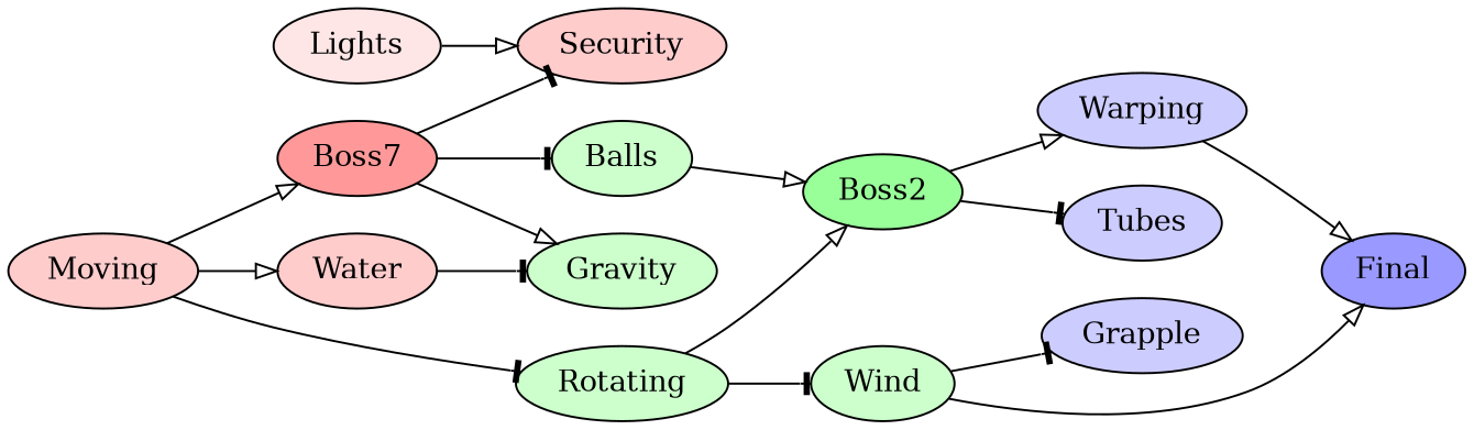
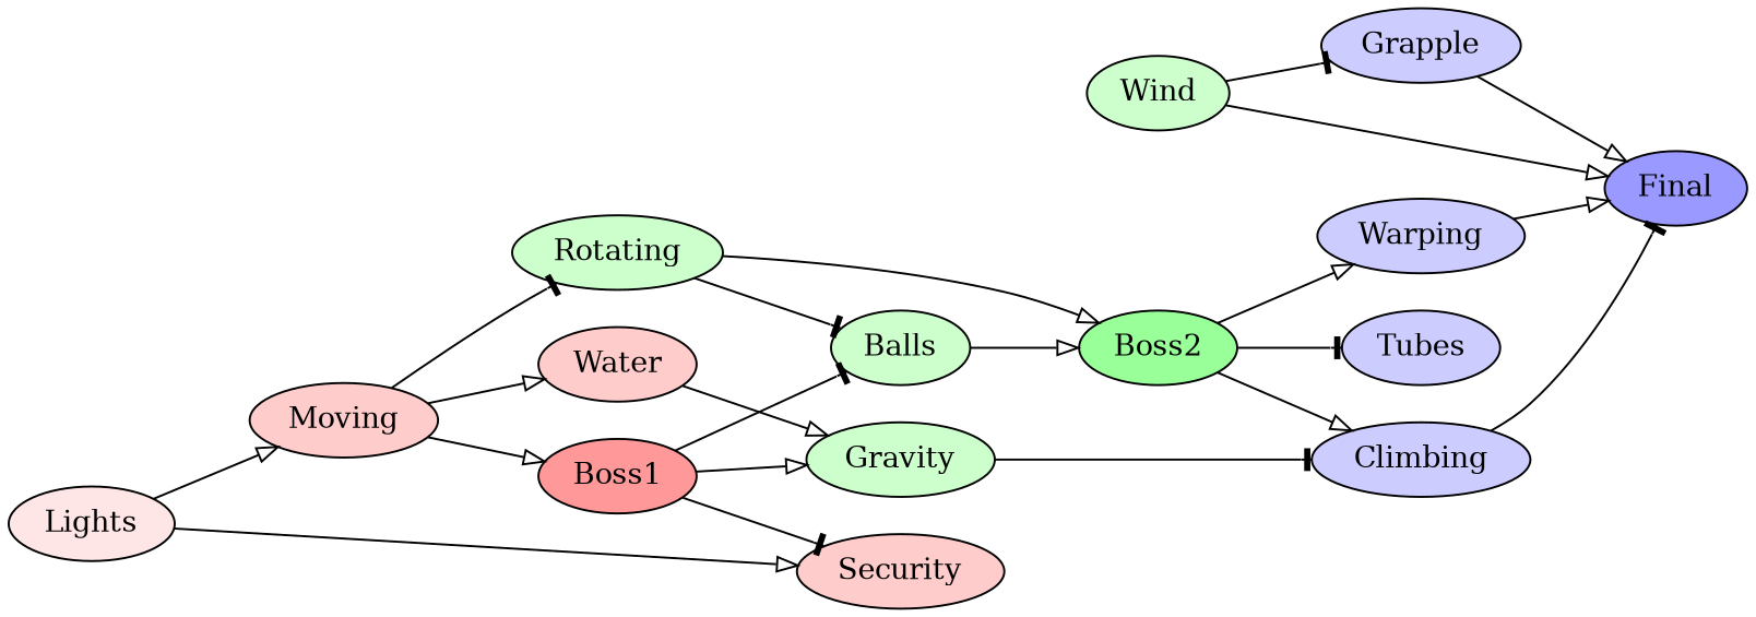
  digraph {
    rankdir=LR
    node [fillcolor="#ccffcc" style=filled]
    edge [arrowhead=onormal]
    Lights [fillcolor="#ffe6e6"]
    Security [fillcolor="#ffcccc"]
    Moving [fillcolor="#ffcccc"]
-   Boss1 [fillcolor="#ff9999" label=Boss7]
+   Boss1 [fillcolor="#ff9999"]
    Water [fillcolor="#ffcccc"]
    Rotating
    Gravity
    Balls
    Wind
    Boss2 [fillcolor="#99ff99"]
+   Climbing [fillcolor="#ccccff"]
    Grapple [fillcolor="#ccccff"]
    Final [fillcolor="#9999ff"]
    Warping [fillcolor="#ccccff"]
    Tubes [fillcolor="#ccccff"]
    Lights -> Security
+   Lights -> Moving
    Moving -> Boss1
    Moving -> Water
    Moving -> Rotating [arrowhead=tee]
    Boss1 -> Security [arrowhead=tee]
    Boss1 -> Gravity
    Boss1 -> Balls [arrowhead=tee]
-   Water -> Gravity [arrowhead=tee]
-   Rotating -> Wind [arrowhead=tee]
+   Water -> Gravity
+   Rotating -> Balls [arrowhead=tee]
    Rotating -> Boss2
+   Gravity -> Climbing [arrowhead=tee]
    Balls -> Boss2
    Wind -> Grapple [arrowhead=tee]
    Wind -> Final
+   Boss2 -> Climbing
    Boss2 -> Warping
    Boss2 -> Tubes [arrowhead=tee]
+   Climbing -> Final [arrowhead=tee]
+   Grapple -> Final
    Warping -> Final
  }
